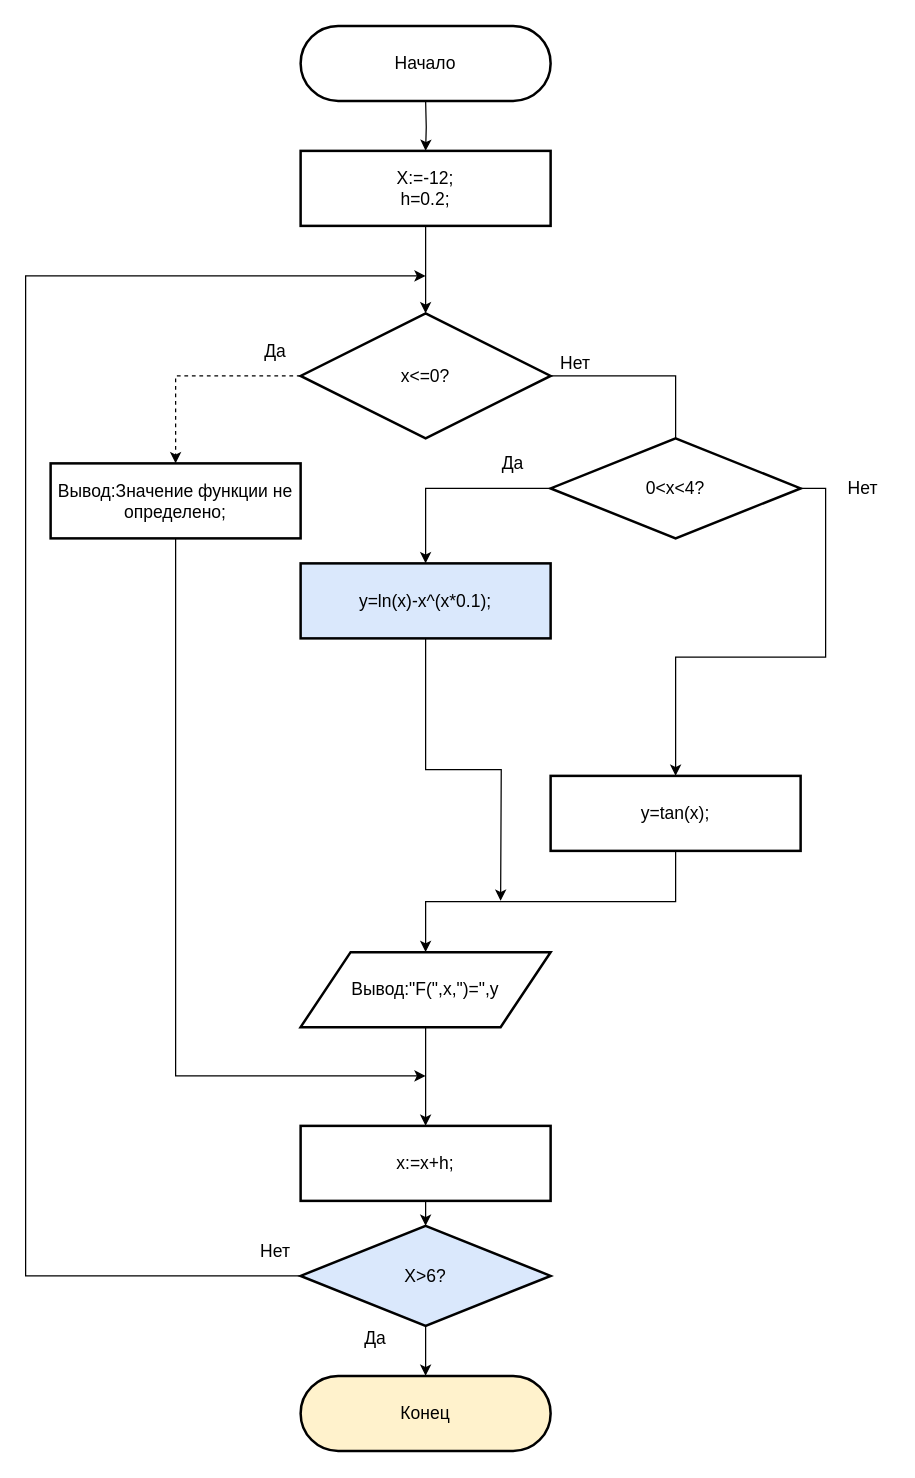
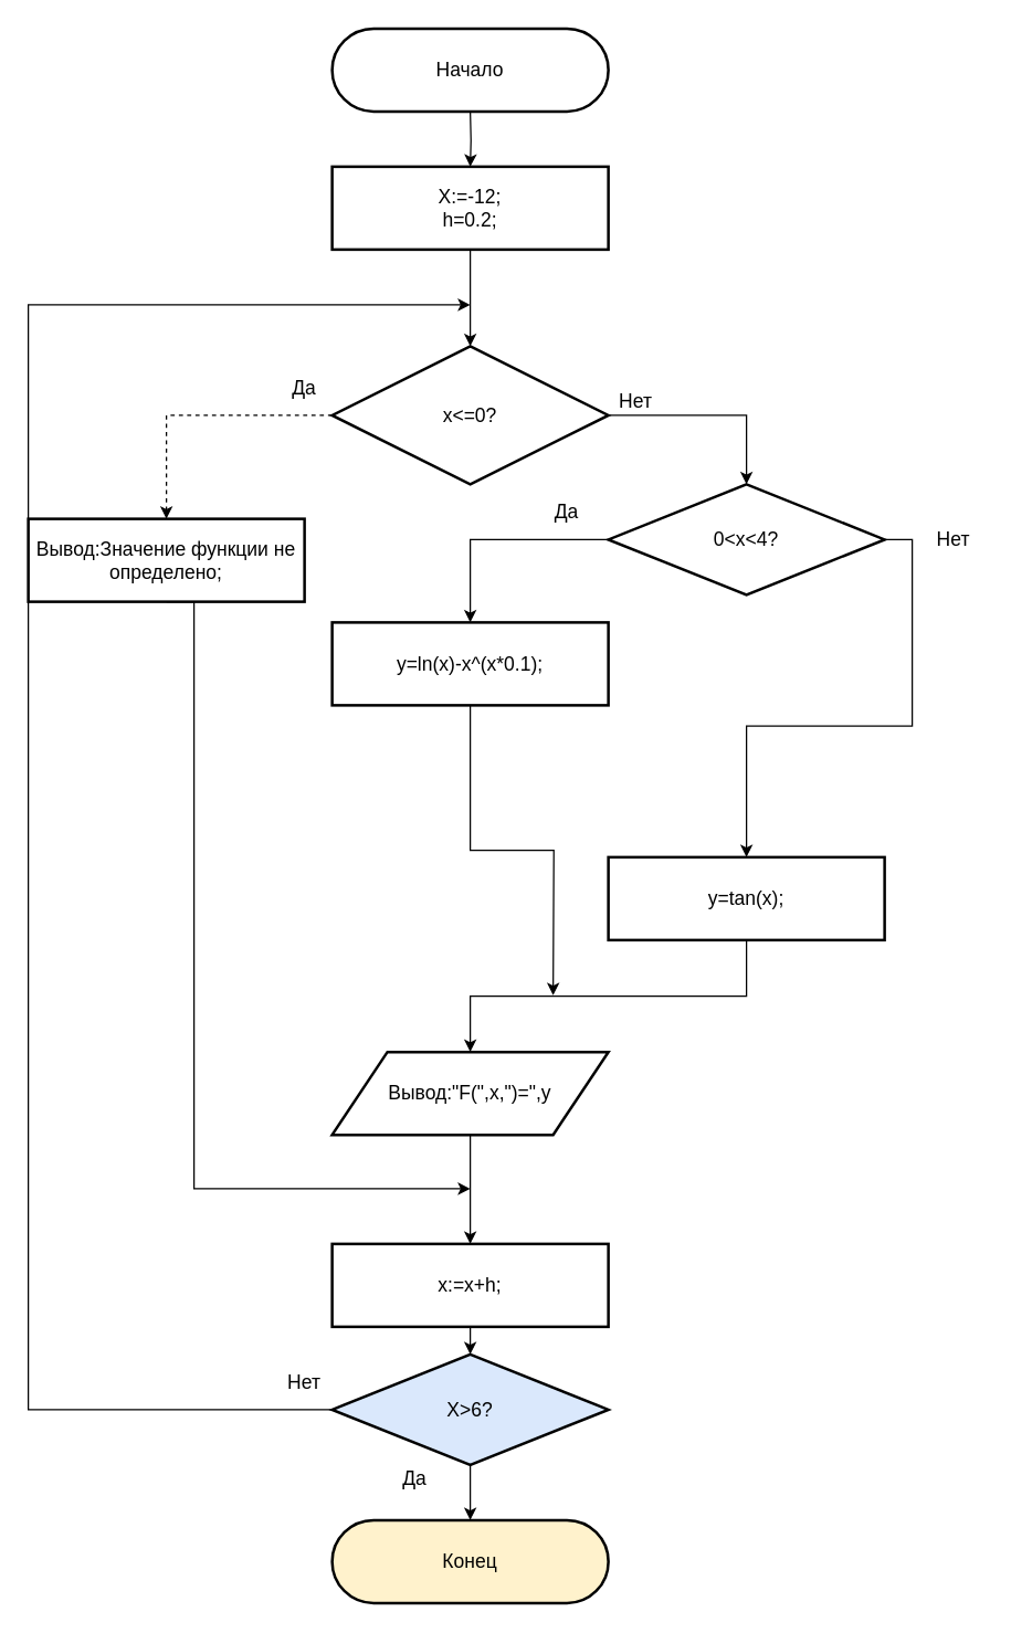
  <mxCell id="0" />
  <mxCell id="1" parent="0" />
  <mxCell id="2" style="edgeStyle=orthogonalEdgeStyle;rounded=0;orthogonalLoop=1;jettySize=auto;html=1;exitX=0.5;exitY=1;exitDx=0;exitDy=0;exitPerimeter=0;entryX=0.5;entryY=0;entryDx=0;entryDy=0;" parent="1" target="4" edge="1"><mxGeometry relative="1" as="geometry"><mxPoint x="340" y="80" as="sourcePoint" /></mxGeometry></mxCell>
  <mxCell id="3" style="edgeStyle=orthogonalEdgeStyle;rounded=0;orthogonalLoop=1;jettySize=auto;html=1;exitX=0.5;exitY=1;exitDx=0;exitDy=0;entryX=0.5;entryY=0;entryDx=0;entryDy=0;entryPerimeter=0;" parent="1" source="4" target="7" edge="1"><mxGeometry relative="1" as="geometry" /></mxCell>
  <mxCell id="4" value="X:=-12;&lt;br&gt;h=0.2;" style="rounded=0;whiteSpace=wrap;html=1;rotation=0;perimeterSpacing=0;strokeWidth=2;fontSize=14;" parent="1" vertex="1"><mxGeometry x="240" y="120" width="200" height="60" as="geometry" /></mxCell>
  <mxCell id="5" style="edgeStyle=orthogonalEdgeStyle;rounded=0;orthogonalLoop=1;jettySize=auto;html=1;exitX=0;exitY=0.5;exitDx=0;exitDy=0;exitPerimeter=0;dashed=1;" parent="1" source="7" target="9" edge="1"><mxGeometry relative="1" as="geometry" /></mxCell>
- <mxCell id="6" style="edgeStyle=orthogonalEdgeStyle;rounded=0;orthogonalLoop=1;jettySize=auto;html=1;exitX=1;exitY=0.5;exitDx=0;exitDy=0;exitPerimeter=0;endArrow=none;" parent="1" source="7" target="12" edge="1"><mxGeometry relative="1" as="geometry" /></mxCell>
+ <mxCell id="6" style="edgeStyle=orthogonalEdgeStyle;rounded=0;orthogonalLoop=1;jettySize=auto;html=1;exitX=1;exitY=0.5;exitDx=0;exitDy=0;exitPerimeter=0;" parent="1" source="7" target="12" edge="1"><mxGeometry relative="1" as="geometry" /></mxCell>
  <mxCell id="7" value="x&amp;lt;=0?" style="strokeWidth=2;html=1;shape=mxgraph.flowchart.decision;whiteSpace=wrap;fontSize=14;" parent="1" vertex="1"><mxGeometry x="240" y="250" width="200" height="100" as="geometry" /></mxCell>
  <mxCell id="8" style="edgeStyle=orthogonalEdgeStyle;rounded=0;orthogonalLoop=1;jettySize=auto;html=1;exitX=0.5;exitY=1;exitDx=0;exitDy=0;fontSize=14;" parent="1" source="9" edge="1"><mxGeometry relative="1" as="geometry"><mxPoint x="340" y="860" as="targetPoint" /><Array as="points"><mxPoint x="140" y="860" /></Array></mxGeometry></mxCell>
- <mxCell id="9" value="Вывод:Значение функции не определено;" style="rounded=0;whiteSpace=wrap;html=1;strokeWidth=2;fontSize=14;" parent="1" vertex="1"><mxGeometry x="40" y="370" width="200" height="60" as="geometry" /></mxCell>
+ <mxCell id="9" value="Вывод:Значение функции не определено;" style="rounded=0;whiteSpace=wrap;html=1;strokeWidth=2;fontSize=14;" parent="1" vertex="1"><mxGeometry x="20" y="375" width="200" height="60" as="geometry" /></mxCell>
  <mxCell id="10" style="edgeStyle=orthogonalEdgeStyle;rounded=0;orthogonalLoop=1;jettySize=auto;html=1;exitX=0;exitY=0.5;exitDx=0;exitDy=0;" parent="1" source="12" target="14" edge="1"><mxGeometry relative="1" as="geometry" /></mxCell>
  <mxCell id="11" style="edgeStyle=orthogonalEdgeStyle;rounded=0;orthogonalLoop=1;jettySize=auto;html=1;exitX=1;exitY=0.5;exitDx=0;exitDy=0;entryX=0.5;entryY=0;entryDx=0;entryDy=0;fontSize=14;" parent="1" source="12" target="16" edge="1"><mxGeometry relative="1" as="geometry"><mxPoint x="640" y="480" as="targetPoint" /></mxGeometry></mxCell>
  <mxCell id="12" value="0&amp;lt;x&amp;lt;4?" style="rhombus;whiteSpace=wrap;html=1;strokeWidth=2;fontSize=14;" parent="1" vertex="1"><mxGeometry x="440" y="350" width="200" height="80" as="geometry" /></mxCell>
  <mxCell id="13" style="edgeStyle=orthogonalEdgeStyle;rounded=0;orthogonalLoop=1;jettySize=auto;html=1;exitX=0.5;exitY=1;exitDx=0;exitDy=0;fontSize=14;" parent="1" source="14" edge="1"><mxGeometry relative="1" as="geometry"><mxPoint x="400" y="720" as="targetPoint" /></mxGeometry></mxCell>
- <mxCell id="14" value="y=ln(x)-x^(x*0.1);" style="rounded=0;whiteSpace=wrap;html=1;strokeWidth=2;fontSize=14;fillColor=#dae8fc;" parent="1" vertex="1"><mxGeometry x="240" y="450" width="200" height="60" as="geometry" /></mxCell>
+ <mxCell id="14" value="y=ln(x)-x^(x*0.1);" style="rounded=0;whiteSpace=wrap;html=1;strokeWidth=2;fontSize=14;" parent="1" vertex="1"><mxGeometry x="240" y="450" width="200" height="60" as="geometry" /></mxCell>
  <mxCell id="15" style="edgeStyle=orthogonalEdgeStyle;rounded=0;orthogonalLoop=1;jettySize=auto;html=1;exitX=0.5;exitY=1;exitDx=0;exitDy=0;fontSize=14;" parent="1" source="16" target="18" edge="1"><mxGeometry relative="1" as="geometry" /></mxCell>
  <mxCell id="16" value="y=tan(x);" style="rounded=0;whiteSpace=wrap;html=1;strokeWidth=2;fontSize=14;" parent="1" vertex="1"><mxGeometry x="440" y="620" width="200" height="60" as="geometry" /></mxCell>
  <mxCell id="17" style="edgeStyle=orthogonalEdgeStyle;rounded=0;orthogonalLoop=1;jettySize=auto;html=1;exitX=0.5;exitY=1;exitDx=0;exitDy=0;fontSize=14;" parent="1" source="18" target="20" edge="1"><mxGeometry relative="1" as="geometry" /></mxCell>
  <mxCell id="18" value="Вывод:&quot;F(&quot;,x,&quot;)=&quot;,y" style="shape=parallelogram;perimeter=parallelogramPerimeter;whiteSpace=wrap;html=1;strokeWidth=2;fontSize=14;" parent="1" vertex="1"><mxGeometry x="240" y="761" width="200" height="60" as="geometry" /></mxCell>
  <mxCell id="19" style="edgeStyle=orthogonalEdgeStyle;rounded=0;orthogonalLoop=1;jettySize=auto;html=1;exitX=0.5;exitY=1;exitDx=0;exitDy=0;entryX=0.5;entryY=0;entryDx=0;entryDy=0;fontSize=14;" parent="1" source="20" target="23" edge="1"><mxGeometry relative="1" as="geometry" /></mxCell>
  <mxCell id="20" value="x:=x+h;" style="rounded=0;whiteSpace=wrap;html=1;strokeWidth=2;fontSize=14;" parent="1" vertex="1"><mxGeometry x="240" y="900" width="200" height="60" as="geometry" /></mxCell>
  <mxCell id="21" style="edgeStyle=orthogonalEdgeStyle;rounded=0;orthogonalLoop=1;jettySize=auto;html=1;exitX=0;exitY=0.5;exitDx=0;exitDy=0;fontSize=14;" parent="1" source="23" edge="1"><mxGeometry relative="1" as="geometry"><mxPoint x="340" y="220" as="targetPoint" /><Array as="points"><mxPoint x="20" y="1020" /><mxPoint x="20" y="220" /></Array></mxGeometry></mxCell>
  <mxCell id="22" style="edgeStyle=orthogonalEdgeStyle;rounded=0;orthogonalLoop=1;jettySize=auto;html=1;exitX=0.5;exitY=1;exitDx=0;exitDy=0;entryX=0.5;entryY=0;entryDx=0;entryDy=0;entryPerimeter=0;" edge="1" parent="1" source="23"><mxGeometry relative="1" as="geometry"><mxPoint x="340" y="1100" as="targetPoint" /></mxGeometry></mxCell>
  <mxCell id="23" value="X&amp;gt;6?" style="rhombus;whiteSpace=wrap;html=1;strokeWidth=2;fontSize=14;fillColor=#dae8fc;" parent="1" vertex="1"><mxGeometry x="240" y="980" width="200" height="80" as="geometry" /></mxCell>
  <mxCell id="24" value="Да" style="text;html=1;strokeColor=none;fillColor=none;align=center;verticalAlign=middle;whiteSpace=wrap;rounded=0;fontSize=14;" parent="1" vertex="1"><mxGeometry x="280" y="1060" width="40" height="20" as="geometry" /></mxCell>
  <mxCell id="25" value="Нет" style="text;html=1;strokeColor=none;fillColor=none;align=center;verticalAlign=middle;whiteSpace=wrap;rounded=0;fontSize=14;" parent="1" vertex="1"><mxGeometry x="200" y="990" width="40" height="20" as="geometry" /></mxCell>
  <mxCell id="26" value="Нет" style="text;html=1;strokeColor=none;fillColor=none;align=center;verticalAlign=middle;whiteSpace=wrap;rounded=0;fontSize=14;" parent="1" vertex="1"><mxGeometry x="670" y="380" width="40" height="20" as="geometry" /></mxCell>
  <mxCell id="27" value="Нет" style="text;html=1;strokeColor=none;fillColor=none;align=center;verticalAlign=middle;whiteSpace=wrap;rounded=0;fontSize=14;" parent="1" vertex="1"><mxGeometry x="440" y="280" width="40" height="20" as="geometry" /></mxCell>
  <mxCell id="28" value="Да" style="text;html=1;strokeColor=none;fillColor=none;align=center;verticalAlign=middle;whiteSpace=wrap;rounded=0;fontSize=14;" parent="1" vertex="1"><mxGeometry x="200" y="270" width="40" height="20" as="geometry" /></mxCell>
  <mxCell id="29" value="Да" style="text;html=1;strokeColor=none;fillColor=none;align=center;verticalAlign=middle;whiteSpace=wrap;rounded=0;fontSize=14;" parent="1" vertex="1"><mxGeometry x="390" y="360" width="40" height="20" as="geometry" /></mxCell>
  <mxCell id="30" value="&lt;span style=&quot;white-space: normal&quot;&gt;Конец&lt;/span&gt;" style="rounded=1;whiteSpace=wrap;html=1;fontSize=14;strokeWidth=2;arcSize=50;fillColor=#fff2cc;" vertex="1" parent="1"><mxGeometry x="240" y="1100" width="200" height="60" as="geometry" /></mxCell>
  <mxCell id="31" value="Начало" style="rounded=1;whiteSpace=wrap;html=1;fontSize=14;strokeWidth=2;arcSize=50;" vertex="1" parent="1"><mxGeometry x="240" y="20" width="200" height="60" as="geometry" /></mxCell>
